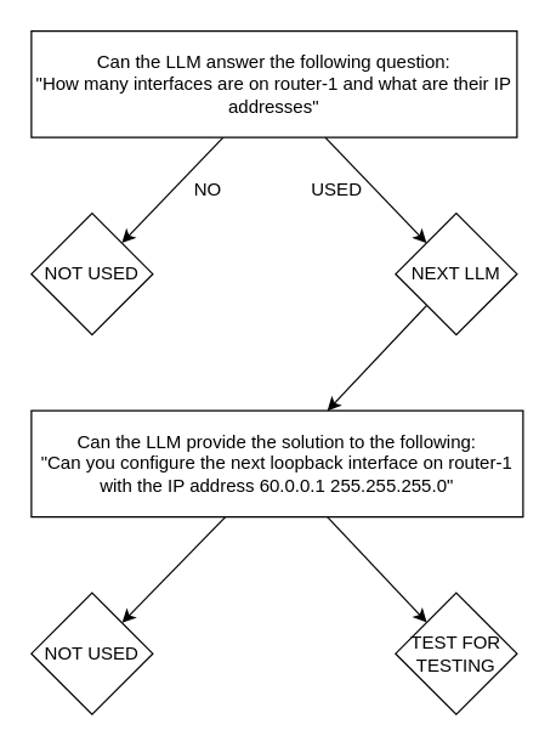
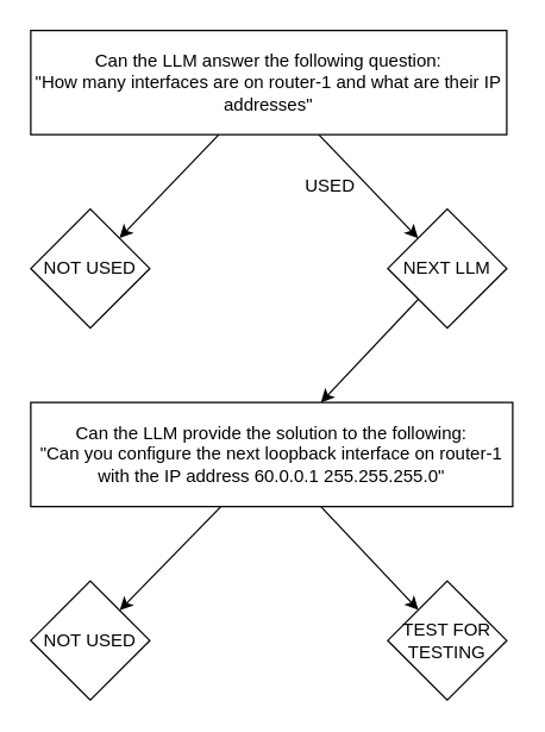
  <mxCell id="0" />
  <mxCell id="1" parent="0" />
  <mxCell id="2" value="" style="edgeStyle=none;html=1;" edge="1" parent="1" source="4" target="5"><mxGeometry relative="1" as="geometry" /></mxCell>
  <mxCell id="3" value="" style="edgeStyle=none;html=1;" edge="1" parent="1" source="4" target="7"><mxGeometry relative="1" as="geometry" /></mxCell>
  <mxCell id="4" value="Can the LLM answer the following question:&lt;div&gt;&quot;How many interfaces are on router-1 and what are their IP addresses&quot;&lt;/div&gt;" style="rounded=0;whiteSpace=wrap;html=1;" vertex="1" parent="1"><mxGeometry x="20" y="20" width="320" height="70" as="geometry" /></mxCell>
  <mxCell id="5" value="NOT USED" style="rhombus;whiteSpace=wrap;html=1;rounded=0;" vertex="1" parent="1"><mxGeometry x="20" y="140" width="80" height="80" as="geometry" /></mxCell>
  <mxCell id="6" value="" style="edgeStyle=none;html=1;" edge="1" parent="1" source="7" target="12"><mxGeometry relative="1" as="geometry" /></mxCell>
  <mxCell id="7" value="NEXT LLM" style="rhombus;whiteSpace=wrap;html=1;rounded=0;" vertex="1" parent="1"><mxGeometry x="260" y="140" width="80" height="80" as="geometry" /></mxCell>
- <mxCell id="8" value="NO" style="text;html=1;align=center;verticalAlign=middle;resizable=0;points=[];autosize=1;strokeColor=none;fillColor=none;" vertex="1" parent="1"><mxGeometry x="116" y="110" width="40" height="30" as="geometry" /></mxCell>
  <mxCell id="9" value="USED" style="text;html=1;align=center;verticalAlign=middle;resizable=0;points=[];autosize=1;strokeColor=none;fillColor=none;" vertex="1" parent="1"><mxGeometry x="196" y="110" width="50" height="30" as="geometry" /></mxCell>
  <mxCell id="10" value="" style="edgeStyle=none;html=1;" edge="1" parent="1" source="12" target="13"><mxGeometry relative="1" as="geometry" /></mxCell>
  <mxCell id="11" value="" style="edgeStyle=none;html=1;" edge="1" parent="1" source="12" target="14"><mxGeometry relative="1" as="geometry" /></mxCell>
  <mxCell id="12" value="Can the LLM provide the solution to the following:&lt;div&gt;&quot;Can you configure the next loopback interface on router-1 with the IP address 60.0.0.1 255.255.255.0&quot;&lt;/div&gt;" style="whiteSpace=wrap;html=1;rounded=0;" vertex="1" parent="1"><mxGeometry x="20" y="270" width="324" height="70" as="geometry" /></mxCell>
  <mxCell id="13" value="NOT USED" style="rhombus;whiteSpace=wrap;html=1;rounded=0;" vertex="1" parent="1"><mxGeometry x="20" y="390" width="80" height="80" as="geometry" /></mxCell>
  <mxCell id="14" value="TEST FOR TESTING" style="rhombus;whiteSpace=wrap;html=1;rounded=0;" vertex="1" parent="1"><mxGeometry x="260" y="390" width="80" height="80" as="geometry" /></mxCell>
